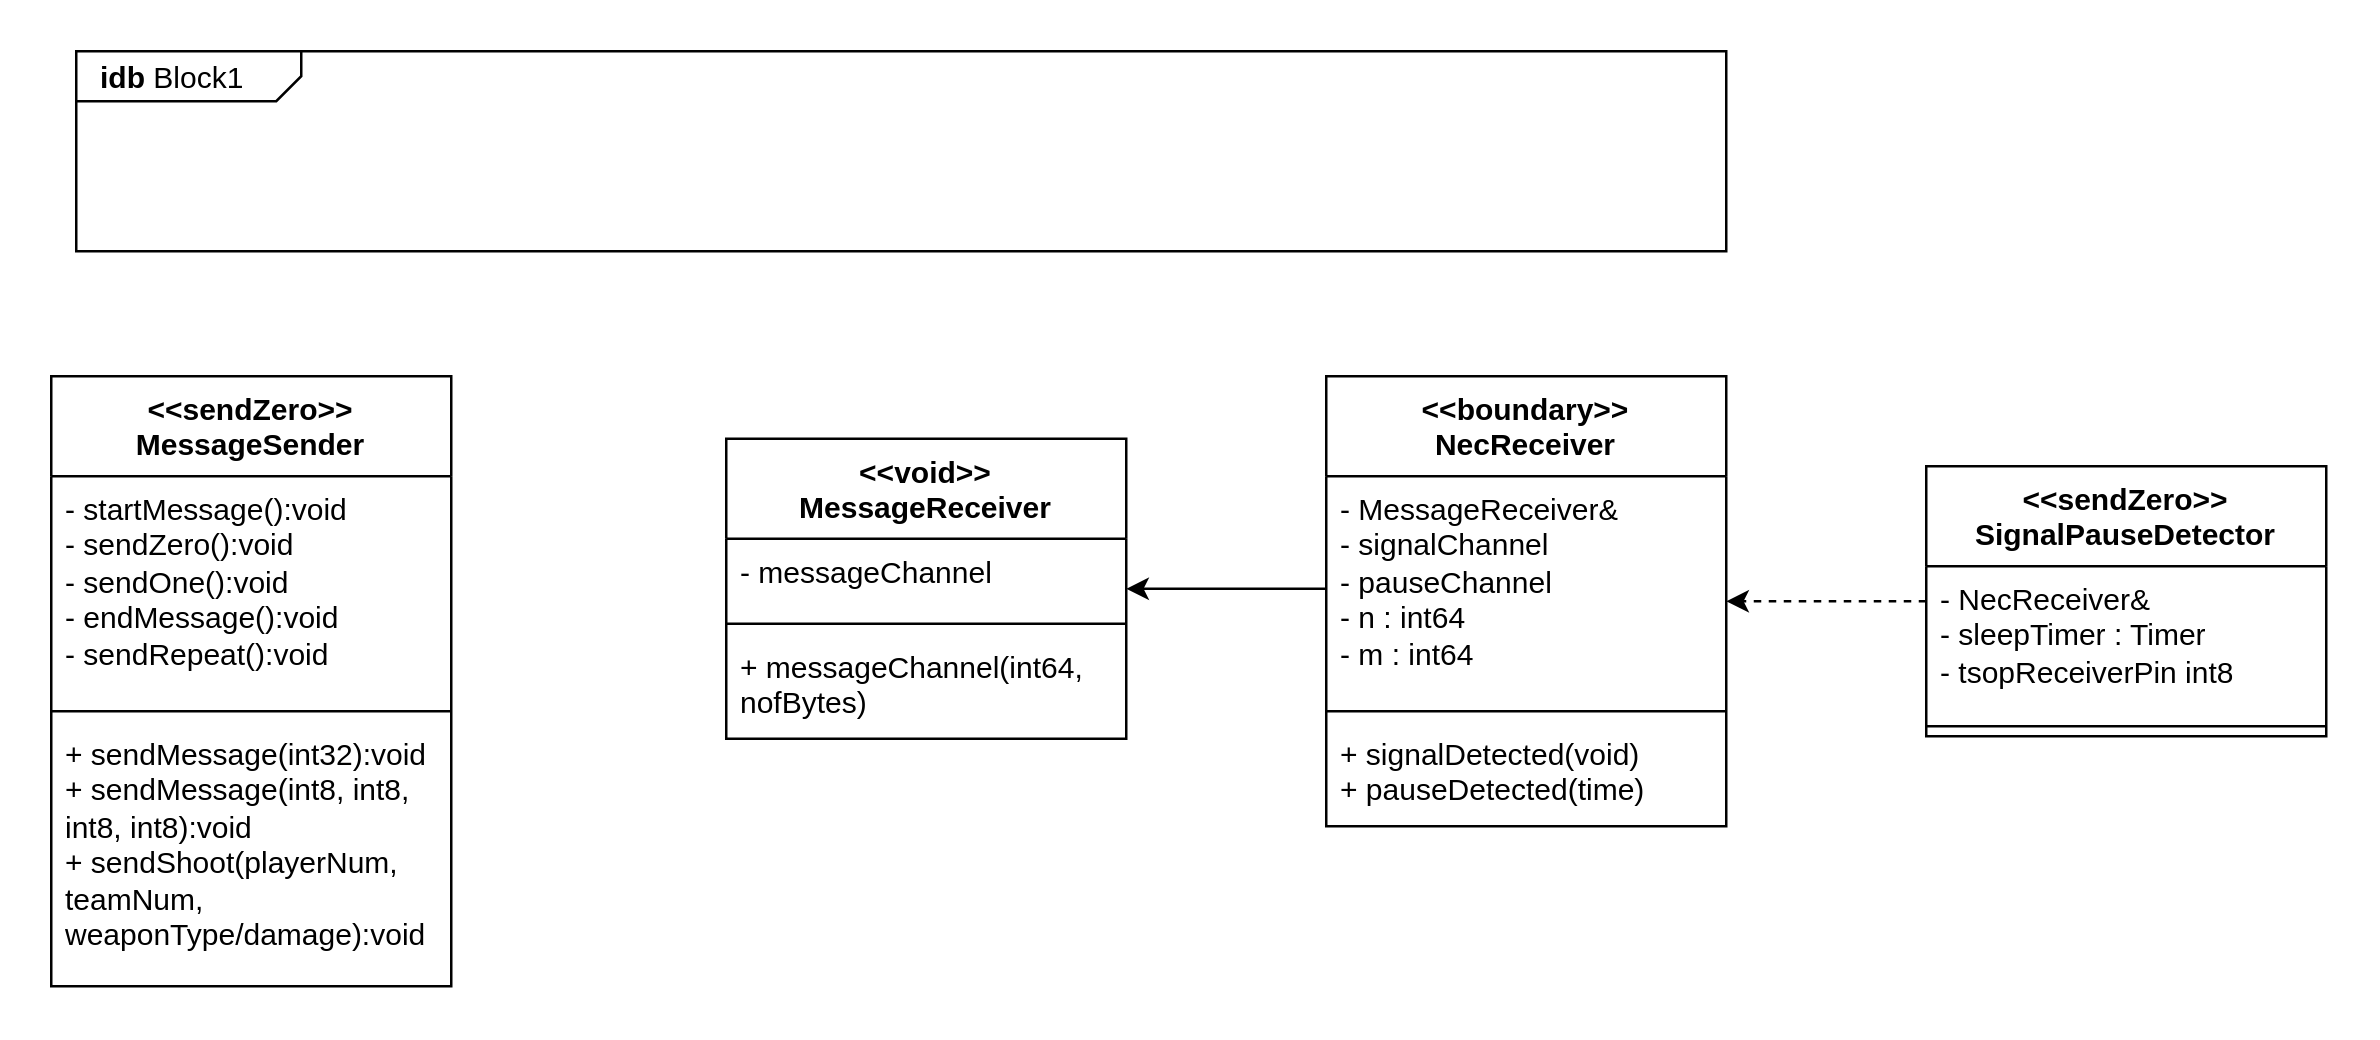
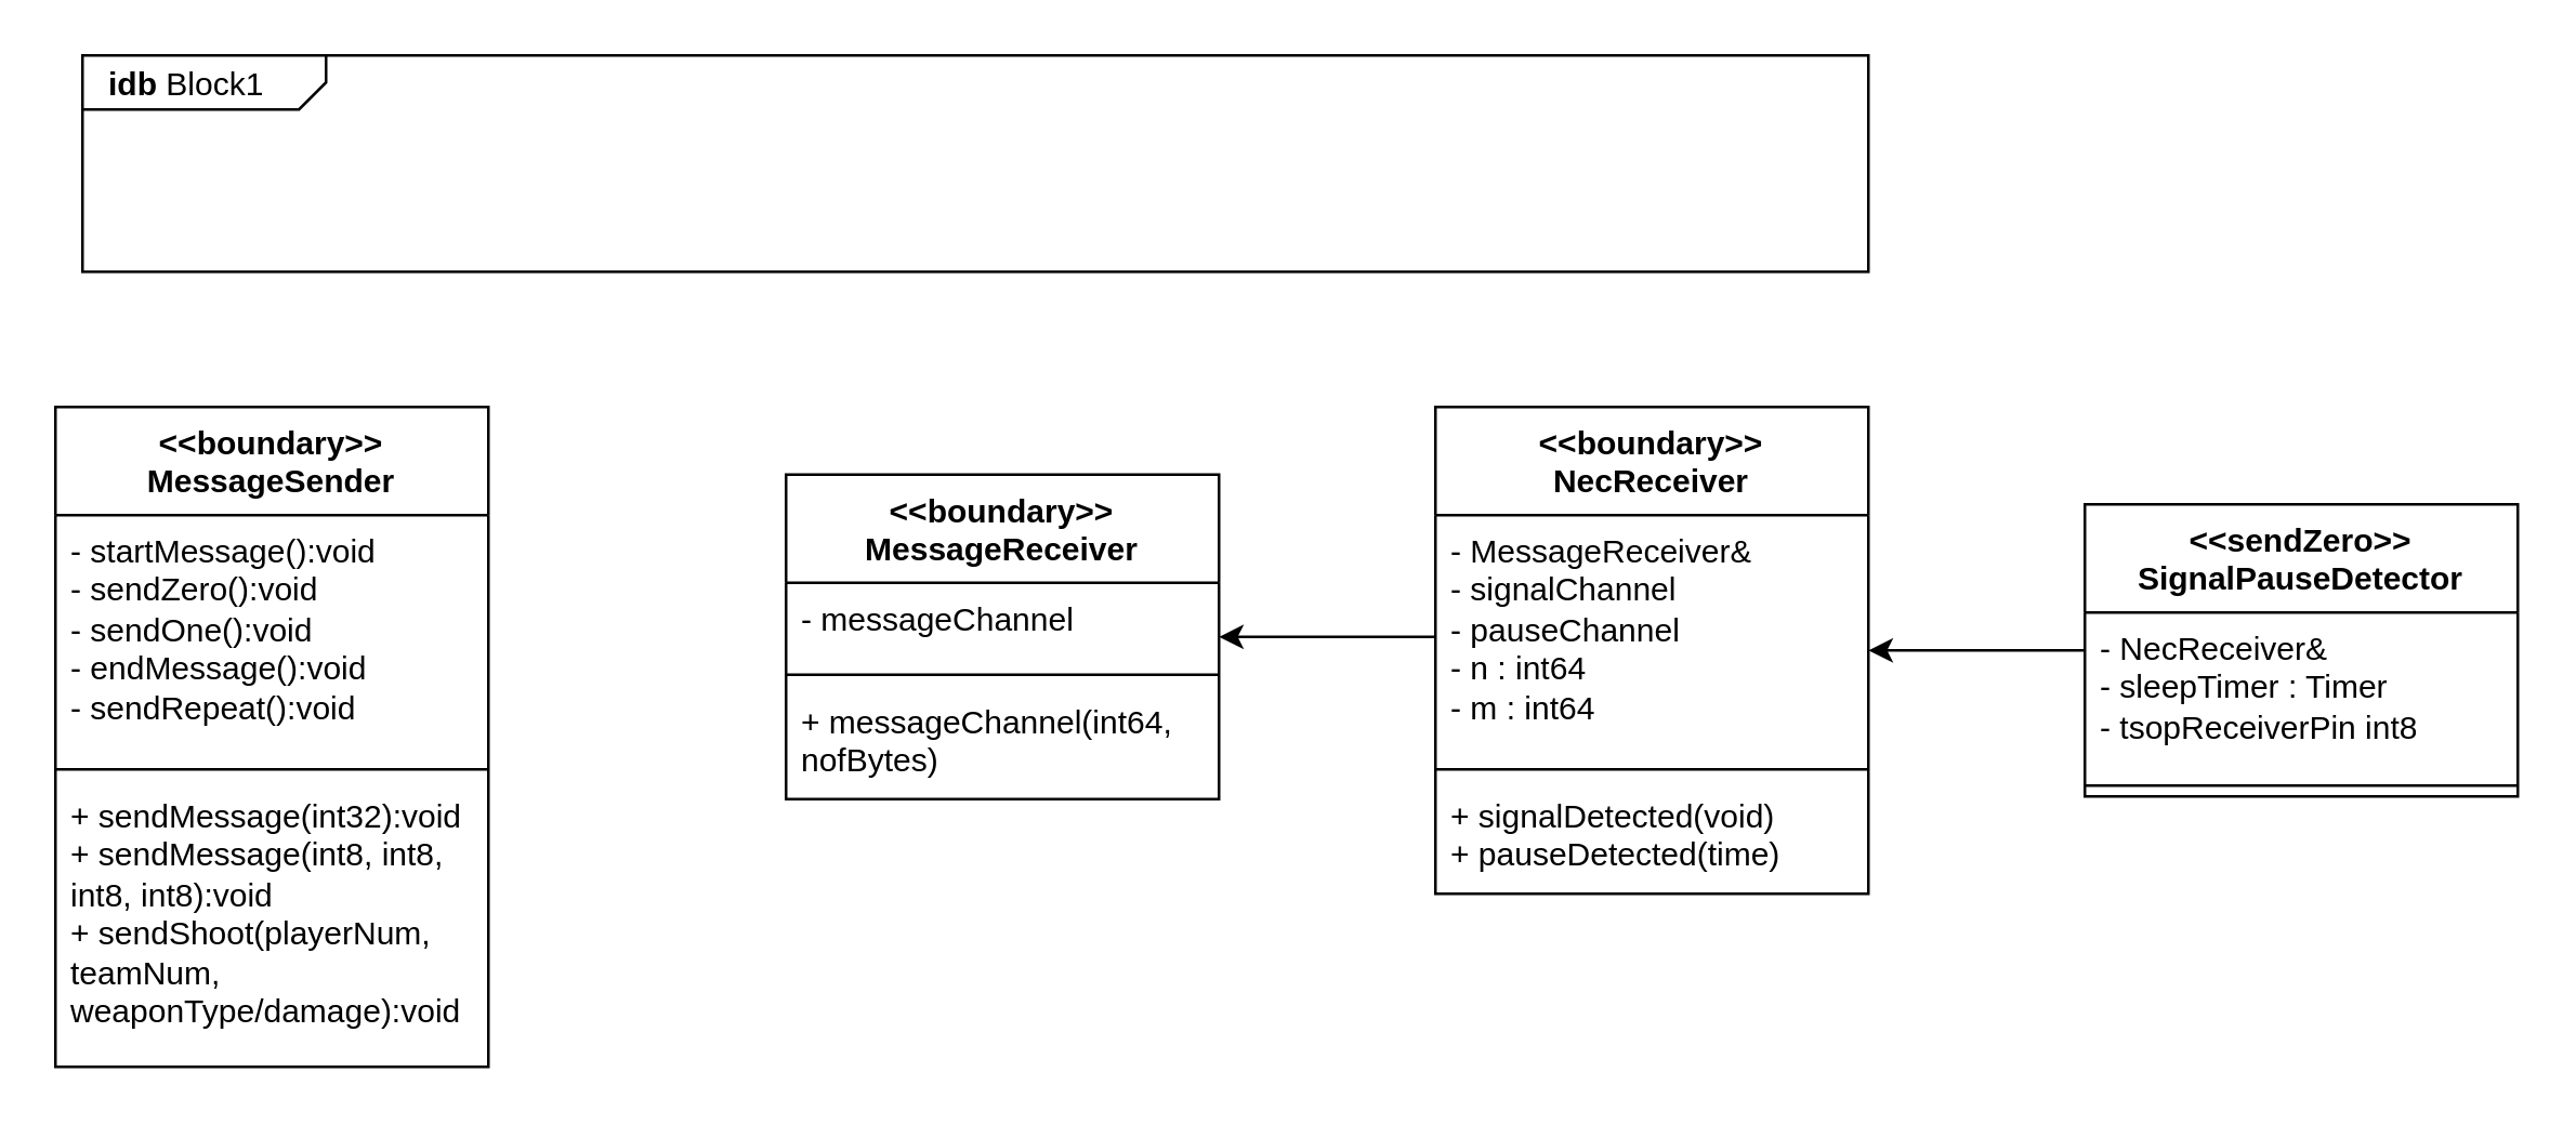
  <mxCell id="0" />
  <mxCell id="1" parent="0" />
  <mxCell id="2" value="&lt;p style=&quot;margin:0px;margin-top:4px;margin-left:10px;text-align:left;&quot;&gt;&lt;b&gt;idb&lt;/b&gt;   Block1&lt;/p&gt;" style="html=1;shape=mxgraph.sysml.package;html=1;overflow=fill;whiteSpace=wrap;" parent="1" vertex="1"><mxGeometry x="30" y="20" width="660" height="80" as="geometry" /></mxCell>
- <mxCell id="3" value="&amp;lt;&amp;lt;sendZero&amp;gt;&amp;gt;&lt;br&gt;MessageSender" style="swimlane;fontStyle=1;align=center;verticalAlign=top;childLayout=stackLayout;horizontal=1;startSize=40;horizontalStack=0;resizeParent=1;resizeParentMax=0;resizeLast=0;collapsible=1;marginBottom=0;whiteSpace=wrap;html=1;" parent="1" vertex="1"><mxGeometry x="20" y="150" width="160" height="244" as="geometry" /></mxCell>
+ <mxCell id="3" value="&amp;lt;&amp;lt;boundary&amp;gt;&amp;gt;&lt;br&gt;MessageSender" style="swimlane;fontStyle=1;align=center;verticalAlign=top;childLayout=stackLayout;horizontal=1;startSize=40;horizontalStack=0;resizeParent=1;resizeParentMax=0;resizeLast=0;collapsible=1;marginBottom=0;whiteSpace=wrap;html=1;" parent="1" vertex="1"><mxGeometry x="20" y="150" width="160" height="244" as="geometry" /></mxCell>
  <mxCell id="4" value="- startMessage():void&lt;br&gt;- sendZero():void&lt;br&gt;- sendOne():void&lt;br&gt;- endMessage():void&lt;br&gt;- sendRepeat():void" style="text;strokeColor=none;fillColor=none;align=left;verticalAlign=top;spacingLeft=4;spacingRight=4;overflow=hidden;rotatable=0;points=[[0,0.5],[1,0.5]];portConstraint=eastwest;whiteSpace=wrap;html=1;" parent="3" vertex="1"><mxGeometry y="40" width="160" height="90" as="geometry" /></mxCell>
  <mxCell id="5" value="" style="line;strokeWidth=1;fillColor=none;align=left;verticalAlign=middle;spacingTop=-1;spacingLeft=3;spacingRight=3;rotatable=0;labelPosition=right;points=[];portConstraint=eastwest;strokeColor=inherit;" parent="3" vertex="1"><mxGeometry y="130" width="160" height="8" as="geometry" /></mxCell>
  <mxCell id="6" value="+ sendMessage(int32):void&lt;br style=&quot;border-color: var(--border-color);&quot;&gt;+ sendMessage(int8, int8, int8, int8):void&lt;br style=&quot;border-color: var(--border-color);&quot;&gt;+ sendShoot(playerNum, teamNum, weaponType/damage):void" style="text;strokeColor=none;fillColor=none;align=left;verticalAlign=top;spacingLeft=4;spacingRight=4;overflow=hidden;rotatable=0;points=[[0,0.5],[1,0.5]];portConstraint=eastwest;whiteSpace=wrap;html=1;" parent="3" vertex="1"><mxGeometry y="138" width="160" height="106" as="geometry" /></mxCell>
- <mxCell id="7" value="&amp;lt;&amp;lt;void&amp;gt;&amp;gt;&lt;br&gt;MessageReceiver" style="swimlane;fontStyle=1;align=center;verticalAlign=top;childLayout=stackLayout;horizontal=1;startSize=40;horizontalStack=0;resizeParent=1;resizeParentMax=0;resizeLast=0;collapsible=1;marginBottom=0;whiteSpace=wrap;html=1;" parent="1" vertex="1"><mxGeometry x="290" y="175" width="160" height="120" as="geometry" /></mxCell>
+ <mxCell id="7" value="&amp;lt;&amp;lt;boundary&amp;gt;&amp;gt;&lt;br&gt;MessageReceiver" style="swimlane;fontStyle=1;align=center;verticalAlign=top;childLayout=stackLayout;horizontal=1;startSize=40;horizontalStack=0;resizeParent=1;resizeParentMax=0;resizeLast=0;collapsible=1;marginBottom=0;whiteSpace=wrap;html=1;" parent="1" vertex="1"><mxGeometry x="290" y="175" width="160" height="120" as="geometry" /></mxCell>
  <mxCell id="8" value="- messageChannel" style="text;strokeColor=none;fillColor=none;align=left;verticalAlign=top;spacingLeft=4;spacingRight=4;overflow=hidden;rotatable=0;points=[[0,0.5],[1,0.5]];portConstraint=eastwest;whiteSpace=wrap;html=1;" parent="7" vertex="1"><mxGeometry y="40" width="160" height="30" as="geometry" /></mxCell>
  <mxCell id="9" value="" style="line;strokeWidth=1;fillColor=none;align=left;verticalAlign=middle;spacingTop=-1;spacingLeft=3;spacingRight=3;rotatable=0;labelPosition=right;points=[];portConstraint=eastwest;strokeColor=inherit;" parent="7" vertex="1"><mxGeometry y="70" width="160" height="8" as="geometry" /></mxCell>
  <mxCell id="10" value="+ messageChannel(int64, nofBytes)" style="text;strokeColor=none;fillColor=none;align=left;verticalAlign=top;spacingLeft=4;spacingRight=4;overflow=hidden;rotatable=0;points=[[0,0.5],[1,0.5]];portConstraint=eastwest;whiteSpace=wrap;html=1;" parent="7" vertex="1"><mxGeometry y="78" width="160" height="42" as="geometry" /></mxCell>
  <mxCell id="11" value="&amp;lt;&amp;lt;boundary&amp;gt;&amp;gt;&lt;br&gt;NecReceiver" style="swimlane;fontStyle=1;align=center;verticalAlign=top;childLayout=stackLayout;horizontal=1;startSize=40;horizontalStack=0;resizeParent=1;resizeParentMax=0;resizeLast=0;collapsible=1;marginBottom=0;whiteSpace=wrap;html=1;" parent="1" vertex="1"><mxGeometry x="530" y="150" width="160" height="180" as="geometry" /></mxCell>
  <mxCell id="12" value="- MessageReceiver&amp;amp;&lt;br&gt;- signalChannel&lt;br&gt;- pauseChannel&lt;br&gt;- n : int64&lt;br&gt;- m : int64" style="text;strokeColor=none;fillColor=none;align=left;verticalAlign=top;spacingLeft=4;spacingRight=4;overflow=hidden;rotatable=0;points=[[0,0.5],[1,0.5]];portConstraint=eastwest;whiteSpace=wrap;html=1;" parent="11" vertex="1"><mxGeometry y="40" width="160" height="90" as="geometry" /></mxCell>
  <mxCell id="13" value="" style="line;strokeWidth=1;fillColor=none;align=left;verticalAlign=middle;spacingTop=-1;spacingLeft=3;spacingRight=3;rotatable=0;labelPosition=right;points=[];portConstraint=eastwest;strokeColor=inherit;" parent="11" vertex="1"><mxGeometry y="130" width="160" height="8" as="geometry" /></mxCell>
  <mxCell id="14" value="+ signalDetected(void)&lt;br&gt;+ pauseDetected(time)" style="text;strokeColor=none;fillColor=none;align=left;verticalAlign=top;spacingLeft=4;spacingRight=4;overflow=hidden;rotatable=0;points=[[0,0.5],[1,0.5]];portConstraint=eastwest;whiteSpace=wrap;html=1;" parent="11" vertex="1"><mxGeometry y="138" width="160" height="42" as="geometry" /></mxCell>
- <mxCell id="15" style="edgeStyle=orthogonalEdgeStyle;rounded=0;orthogonalLoop=1;jettySize=auto;html=1;dashed=1;" parent="1" source="16" target="11" edge="1"><mxGeometry relative="1" as="geometry" /></mxCell>
+ <mxCell id="15" style="edgeStyle=orthogonalEdgeStyle;rounded=0;orthogonalLoop=1;jettySize=auto;html=1;" parent="1" source="16" target="11" edge="1"><mxGeometry relative="1" as="geometry" /></mxCell>
  <mxCell id="16" value="&amp;lt;&amp;lt;sendZero&amp;gt;&amp;gt;&lt;br&gt;SignalPauseDetector" style="swimlane;fontStyle=1;align=center;verticalAlign=top;childLayout=stackLayout;horizontal=1;startSize=40;horizontalStack=0;resizeParent=1;resizeParentMax=0;resizeLast=0;collapsible=1;marginBottom=0;whiteSpace=wrap;html=1;" parent="1" vertex="1"><mxGeometry x="770" y="186" width="160" height="108" as="geometry" /></mxCell>
  <mxCell id="17" value="- NecReceiver&amp;amp;&lt;br&gt;- sleepTimer : Timer&lt;br&gt;- tsopReceiverPin int8" style="text;strokeColor=none;fillColor=none;align=left;verticalAlign=top;spacingLeft=4;spacingRight=4;overflow=hidden;rotatable=0;points=[[0,0.5],[1,0.5]];portConstraint=eastwest;whiteSpace=wrap;html=1;" parent="16" vertex="1"><mxGeometry y="40" width="160" height="60" as="geometry" /></mxCell>
  <mxCell id="18" value="" style="line;strokeWidth=1;fillColor=none;align=left;verticalAlign=middle;spacingTop=-1;spacingLeft=3;spacingRight=3;rotatable=0;labelPosition=right;points=[];portConstraint=eastwest;strokeColor=inherit;" parent="16" vertex="1"><mxGeometry y="100" width="160" height="8" as="geometry" /></mxCell>
  <mxCell id="19" style="edgeStyle=orthogonalEdgeStyle;rounded=0;orthogonalLoop=1;jettySize=auto;html=1;" parent="1" source="12" target="7" edge="1"><mxGeometry relative="1" as="geometry" /></mxCell>
